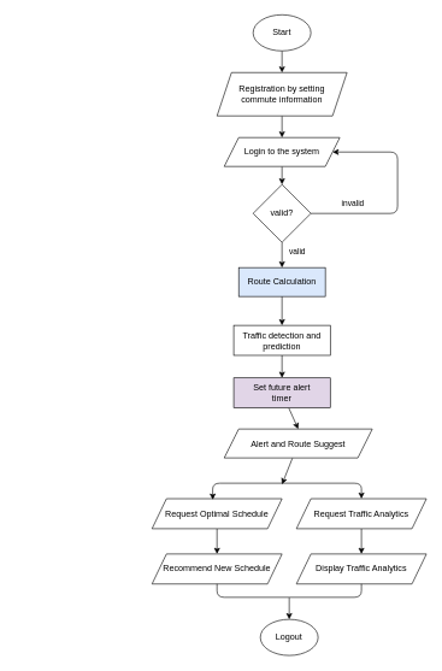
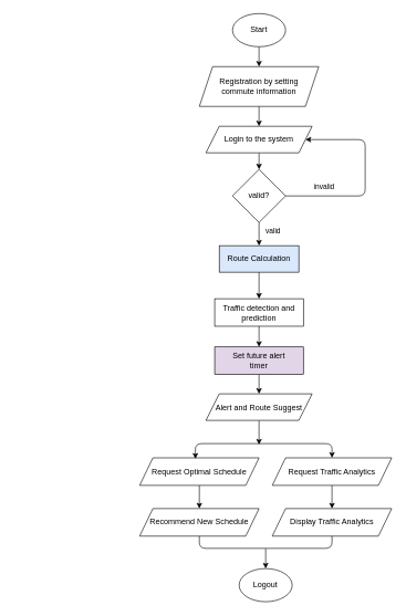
  <mxCell id="0" />
  <mxCell id="1" parent="0" />
  <mxCell id="2" style="edgeStyle=none;html=1;entryX=1;entryY=0.5;entryDx=0;entryDy=0;" parent="1" edge="1"><mxGeometry relative="1" as="geometry"><Array as="points"><mxPoint x="210" y="320" /></Array><mxPoint x="20.707" y="295.732" as="sourcePoint" /></mxGeometry></mxCell>
  <mxCell id="3" style="edgeStyle=none;html=1;" parent="1" source="4" target="15" edge="1"><mxGeometry relative="1" as="geometry" /></mxCell>
  <mxCell id="4" value="Registration by setting&lt;br&gt;commute information" style="shape=parallelogram;perimeter=parallelogramPerimeter;whiteSpace=wrap;html=1;fixedSize=1;" parent="1" vertex="1"><mxGeometry x="300.01" y="100" width="180" height="60" as="geometry" /></mxCell>
  <mxCell id="5" style="edgeStyle=none;html=1;" parent="1" source="6" target="4" edge="1"><mxGeometry relative="1" as="geometry" /></mxCell>
  <mxCell id="6" value="Start" style="ellipse;whiteSpace=wrap;html=1;" parent="1" vertex="1"><mxGeometry x="350.01" y="20" width="80" height="50" as="geometry" /></mxCell>
  <mxCell id="7" style="edgeStyle=none;html=1;entryX=1;entryY=0.5;entryDx=0;entryDy=0;" parent="1" source="11" target="15" edge="1"><mxGeometry relative="1" as="geometry"><Array as="points"><mxPoint x="550" y="295" /><mxPoint x="550" y="210" /></Array></mxGeometry></mxCell>
  <mxCell id="8" value="invalid" style="edgeLabel;html=1;align=center;verticalAlign=middle;resizable=0;points=[];" parent="7" vertex="1" connectable="0"><mxGeometry x="-0.415" relative="1" as="geometry"><mxPoint x="-29" y="-15" as="offset" /></mxGeometry></mxCell>
  <mxCell id="9" style="edgeStyle=none;html=1;entryX=0.5;entryY=0;entryDx=0;entryDy=0;" parent="1" source="11" target="13" edge="1"><mxGeometry relative="1" as="geometry"><mxPoint x="390" y="390" as="targetPoint" /></mxGeometry></mxCell>
  <mxCell id="10" value="valid" style="edgeLabel;html=1;align=center;verticalAlign=middle;resizable=0;points=[];" parent="9" vertex="1" connectable="0"><mxGeometry x="-0.284" relative="1" as="geometry"><mxPoint x="20" as="offset" /></mxGeometry></mxCell>
  <mxCell id="11" value="valid?" style="rhombus;whiteSpace=wrap;html=1;" parent="1" vertex="1"><mxGeometry x="350" y="255" width="80" height="80" as="geometry" /></mxCell>
  <mxCell id="12" style="edgeStyle=none;html=1;entryX=0.5;entryY=0;entryDx=0;entryDy=0;" parent="1" source="13" target="17" edge="1"><mxGeometry relative="1" as="geometry"><mxPoint x="390" y="458.5" as="targetPoint" /></mxGeometry></mxCell>
  <mxCell id="13" value="Route Calculation" style="rounded=0;whiteSpace=wrap;html=1;fillColor=#dae8fc;" parent="1" vertex="1"><mxGeometry x="330.01" y="370" width="120" height="40" as="geometry" /></mxCell>
  <mxCell id="14" style="edgeStyle=none;html=1;" parent="1" source="15" target="11" edge="1"><mxGeometry relative="1" as="geometry" /></mxCell>
  <mxCell id="15" value="Login to the system" style="shape=parallelogram;perimeter=parallelogramPerimeter;whiteSpace=wrap;html=1;fixedSize=1;" parent="1" vertex="1"><mxGeometry x="310" y="190" width="160" height="40" as="geometry" /></mxCell>
  <mxCell id="16" style="edgeStyle=none;html=1;entryX=0.5;entryY=0;entryDx=0;entryDy=0;" parent="1" source="17" target="21" edge="1"><mxGeometry relative="1" as="geometry"><mxPoint x="390.001" y="528.5" as="targetPoint" /></mxGeometry></mxCell>
  <mxCell id="17" value="Traffic detection and &lt;br&gt;prediction" style="rounded=0;whiteSpace=wrap;html=1;" parent="1" vertex="1"><mxGeometry x="323.13" y="450" width="133.75" height="41.5" as="geometry" /></mxCell>
  <mxCell id="18" style="edgeStyle=none;html=1;" parent="1" source="19" edge="1"><mxGeometry relative="1" as="geometry"><mxPoint x="390" y="670" as="targetPoint" /></mxGeometry></mxCell>
- <mxCell id="19" value="Alert and Route Suggest" style="shape=parallelogram;perimeter=parallelogramPerimeter;whiteSpace=wrap;html=1;fixedSize=1;" parent="1" vertex="1"><mxGeometry x="310" y="593.5" width="205" height="40" as="geometry" /></mxCell>
+ <mxCell id="19" value="Alert and Route Suggest" style="shape=parallelogram;perimeter=parallelogramPerimeter;whiteSpace=wrap;html=1;fixedSize=1;" parent="1" vertex="1"><mxGeometry x="310" y="593.5" width="160" height="40" as="geometry" /></mxCell>
  <mxCell id="20" style="edgeStyle=none;html=1;entryX=0.5;entryY=0;entryDx=0;entryDy=0;" parent="1" source="21" target="19" edge="1"><mxGeometry relative="1" as="geometry" /></mxCell>
  <mxCell id="21" value="Set future alert&lt;br style=&quot;border-color: var(--border-color);&quot;&gt;timer" style="rounded=0;whiteSpace=wrap;html=1;fillColor=#e1d5e7;" parent="1" vertex="1"><mxGeometry x="323.12" y="522.75" width="133.75" height="41.5" as="geometry" /></mxCell>
  <mxCell id="22" style="edgeStyle=none;html=1;" parent="1" source="23" target="27" edge="1"><mxGeometry relative="1" as="geometry" /></mxCell>
  <mxCell id="23" value="Request Optimal Schedule" style="shape=parallelogram;perimeter=parallelogramPerimeter;whiteSpace=wrap;html=1;fixedSize=1;" parent="1" vertex="1"><mxGeometry x="210" y="690" width="180" height="41.5" as="geometry" /></mxCell>
  <mxCell id="24" style="edgeStyle=none;html=1;entryX=0.5;entryY=0;entryDx=0;entryDy=0;" parent="1" source="25" target="28" edge="1"><mxGeometry relative="1" as="geometry" /></mxCell>
  <mxCell id="25" value="Request Traffic Analytics" style="shape=parallelogram;perimeter=parallelogramPerimeter;whiteSpace=wrap;html=1;fixedSize=1;" parent="1" vertex="1"><mxGeometry x="410" y="690" width="180" height="41.5" as="geometry" /></mxCell>
  <mxCell id="26" value="" style="endArrow=classic;startArrow=classic;html=1;entryX=0.5;entryY=0;entryDx=0;entryDy=0;exitX=0.467;exitY=0.034;exitDx=0;exitDy=0;exitPerimeter=0;" parent="1" source="23" target="25" edge="1"><mxGeometry width="50" height="50" relative="1" as="geometry"><mxPoint x="310" y="608.5" as="sourcePoint" /><mxPoint x="360" y="558.5" as="targetPoint" /><Array as="points"><mxPoint x="294" y="668.5" /><mxPoint x="500" y="668.5" /></Array></mxGeometry></mxCell>
  <mxCell id="27" value="Recommend New Schedule" style="shape=parallelogram;perimeter=parallelogramPerimeter;whiteSpace=wrap;html=1;fixedSize=1;" parent="1" vertex="1"><mxGeometry x="210" y="766.5" width="180" height="41.5" as="geometry" /></mxCell>
  <mxCell id="28" value="Display Traffic Analytics" style="shape=parallelogram;perimeter=parallelogramPerimeter;whiteSpace=wrap;html=1;fixedSize=1;" parent="1" vertex="1"><mxGeometry x="410" y="766.5" width="180" height="41.5" as="geometry" /></mxCell>
  <mxCell id="29" value="" style="endArrow=none;html=1;entryX=0.5;entryY=1;entryDx=0;entryDy=0;exitX=0.5;exitY=1;exitDx=0;exitDy=0;" parent="1" source="27" target="28" edge="1"><mxGeometry width="50" height="50" relative="1" as="geometry"><mxPoint x="310" y="726.5" as="sourcePoint" /><mxPoint x="360" y="676.5" as="targetPoint" /><Array as="points"><mxPoint x="300" y="826.5" /><mxPoint x="500" y="826.5" /></Array></mxGeometry></mxCell>
  <mxCell id="30" value="Logout" style="ellipse;whiteSpace=wrap;html=1;" parent="1" vertex="1"><mxGeometry x="360" y="857" width="80" height="50" as="geometry" /></mxCell>
  <mxCell id="31" value="" style="endArrow=classic;html=1;entryX=0.5;entryY=0;entryDx=0;entryDy=0;" parent="1" target="30" edge="1"><mxGeometry width="50" height="50" relative="1" as="geometry"><mxPoint x="400" y="827" as="sourcePoint" /><mxPoint x="360" y="837" as="targetPoint" /></mxGeometry></mxCell>
